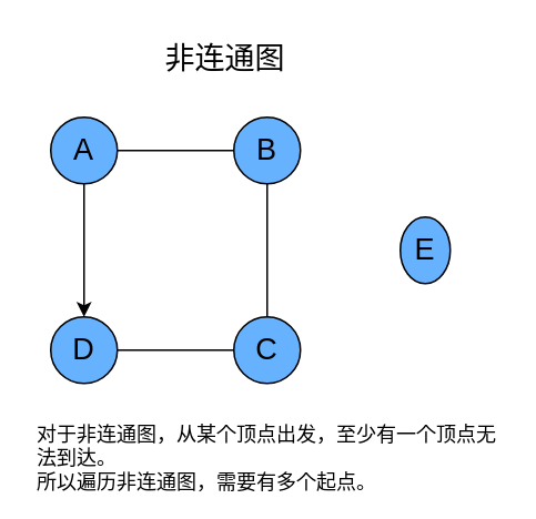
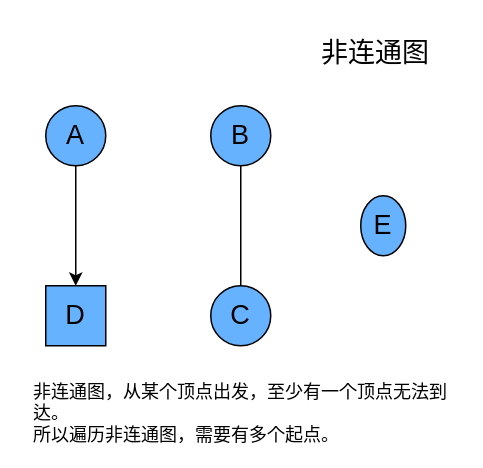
  <mxCell id="0" />
  <mxCell id="1" parent="0" />
- <mxCell id="2" value="" style="rounded=0;orthogonalLoop=1;jettySize=auto;html=1;endArrow=none;startFill=0;" edge="1" parent="1" source="4" target="5"><mxGeometry relative="1" as="geometry" /></mxCell>
  <mxCell id="3" value="" style="edgeStyle=none;rounded=0;orthogonalLoop=1;jettySize=auto;html=1;endArrow=classic;startFill=0;" edge="1" parent="1" source="4" target="7"><mxGeometry relative="1" as="geometry" /></mxCell>
  <mxCell id="4" value="&lt;font style=&quot;color: rgb(0, 0, 0); font-size: 18px;&quot;&gt;A&lt;/font&gt;" style="ellipse;whiteSpace=wrap;html=1;aspect=fixed;fillColor=#66B2FF;" vertex="1" parent="1"><mxGeometry x="30" y="70" width="40" height="40" as="geometry" /></mxCell>
  <mxCell id="5" value="&lt;font style=&quot;color: rgb(0, 0, 0); font-size: 18px;&quot;&gt;B&lt;/font&gt;" style="ellipse;whiteSpace=wrap;html=1;aspect=fixed;fillColor=#66B2FF;" vertex="1" parent="1"><mxGeometry x="140" y="70" width="40" height="40" as="geometry" /></mxCell>
- <mxCell id="6" value="" style="edgeStyle=none;rounded=0;orthogonalLoop=1;jettySize=auto;html=1;endArrow=none;startFill=0;" edge="1" parent="1" source="7" target="9"><mxGeometry relative="1" as="geometry" /></mxCell>
- <mxCell id="7" value="&lt;font style=&quot;color: rgb(0, 0, 0); font-size: 18px;&quot;&gt;D&lt;/font&gt;" style="ellipse;whiteSpace=wrap;html=1;aspect=fixed;fillColor=#66B2FF;" vertex="1" parent="1"><mxGeometry x="30" y="190" width="40" height="40" as="geometry" /></mxCell>
+ <mxCell id="7" value="&lt;font style=&quot;color: rgb(0, 0, 0); font-size: 18px;&quot;&gt;D&lt;/font&gt;" style="whiteSpace=wrap;html=1;aspect=fixed;fillColor=#66B2FF;rounded=0;" vertex="1" parent="1"><mxGeometry x="30" y="190" width="40" height="40" as="geometry" /></mxCell>
  <mxCell id="8" value="" style="edgeStyle=orthogonalEdgeStyle;rounded=0;orthogonalLoop=1;jettySize=auto;html=1;endArrow=none;startFill=0;" edge="1" parent="1" source="9" target="5"><mxGeometry relative="1" as="geometry" /></mxCell>
  <mxCell id="9" value="&lt;font style=&quot;color: rgb(0, 0, 0); font-size: 18px;&quot;&gt;C&lt;/font&gt;" style="ellipse;whiteSpace=wrap;html=1;aspect=fixed;fillColor=#66B2FF;" vertex="1" parent="1"><mxGeometry x="140" y="190" width="40" height="40" as="geometry" /></mxCell>
- <mxCell id="10" value="&lt;font style=&quot;font-size: 18px;&quot;&gt;非连通图&lt;/font&gt;" style="text;html=1;align=center;verticalAlign=middle;whiteSpace=wrap;rounded=0;" vertex="1" parent="1"><mxGeometry x="70" y="20" width="130" height="30" as="geometry" /></mxCell>
+ <mxCell id="10" value="&lt;font style=&quot;font-size: 18px;&quot;&gt;非连通图&lt;/font&gt;" style="text;html=1;align=center;verticalAlign=middle;whiteSpace=wrap;rounded=0;" vertex="1" parent="1"><mxGeometry x="185" y="20" width="130" height="30" as="geometry" /></mxCell>
  <mxCell id="11" value="&lt;span style=&quot;font-size: 18px;&quot;&gt;E&lt;/span&gt;" style="ellipse;whiteSpace=wrap;html=1;aspect=fixed;fillColor=#66B2FF;" vertex="1" parent="1"><mxGeometry x="240" y="130" width="30" height="40" as="geometry" /></mxCell>
- <mxCell id="12" value="对于非连通图，从某个顶点出发，至少有一个顶点无法到达。&lt;div&gt;所以遍历非连通图，需要有多个起点。&lt;/div&gt;" style="text;html=1;align=left;verticalAlign=middle;whiteSpace=wrap;rounded=0;fontSize=12;" vertex="1" parent="1"><mxGeometry x="20" y="260" width="280" height="30" as="geometry" /></mxCell>
+ <mxCell id="12" value="非连通图，从某个顶点出发，至少有一个顶点无法到达。&lt;div&gt;所以遍历非连通图，需要有多个起点。&lt;/div&gt;" style="text;html=1;align=left;verticalAlign=middle;whiteSpace=wrap;rounded=0;fontSize=12;" vertex="1" parent="1"><mxGeometry x="20" y="260" width="280" height="30" as="geometry" /></mxCell>
